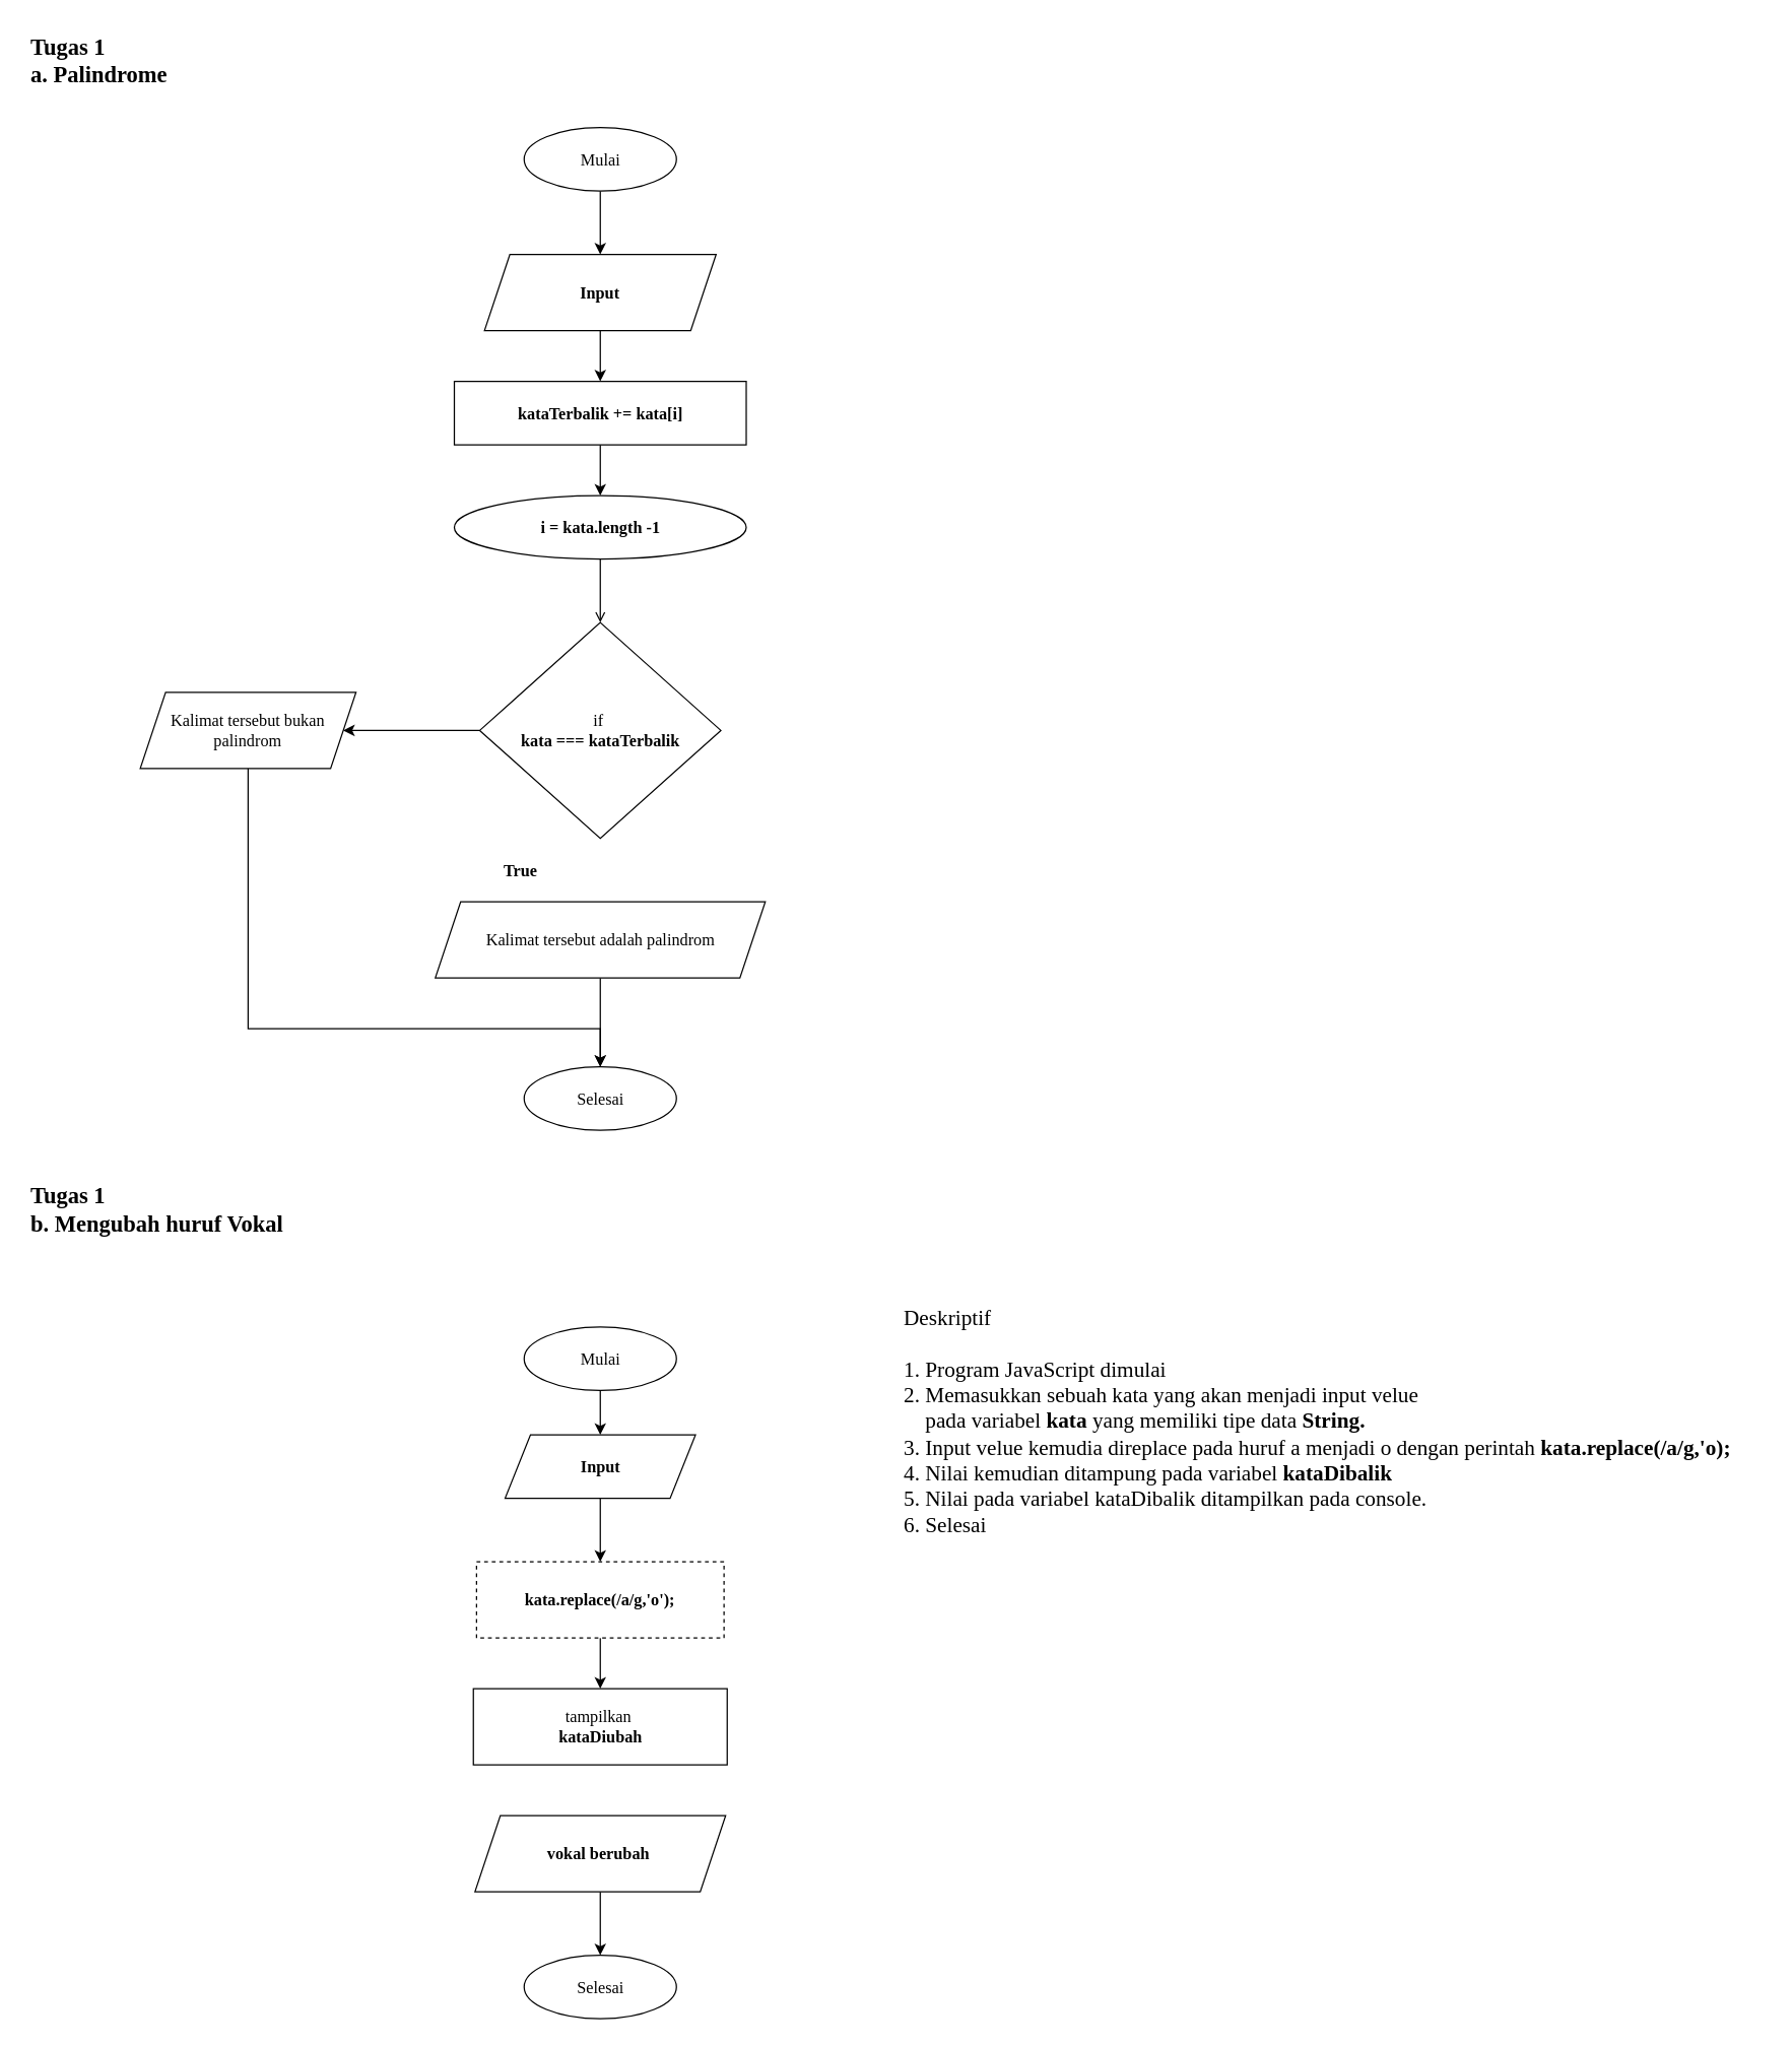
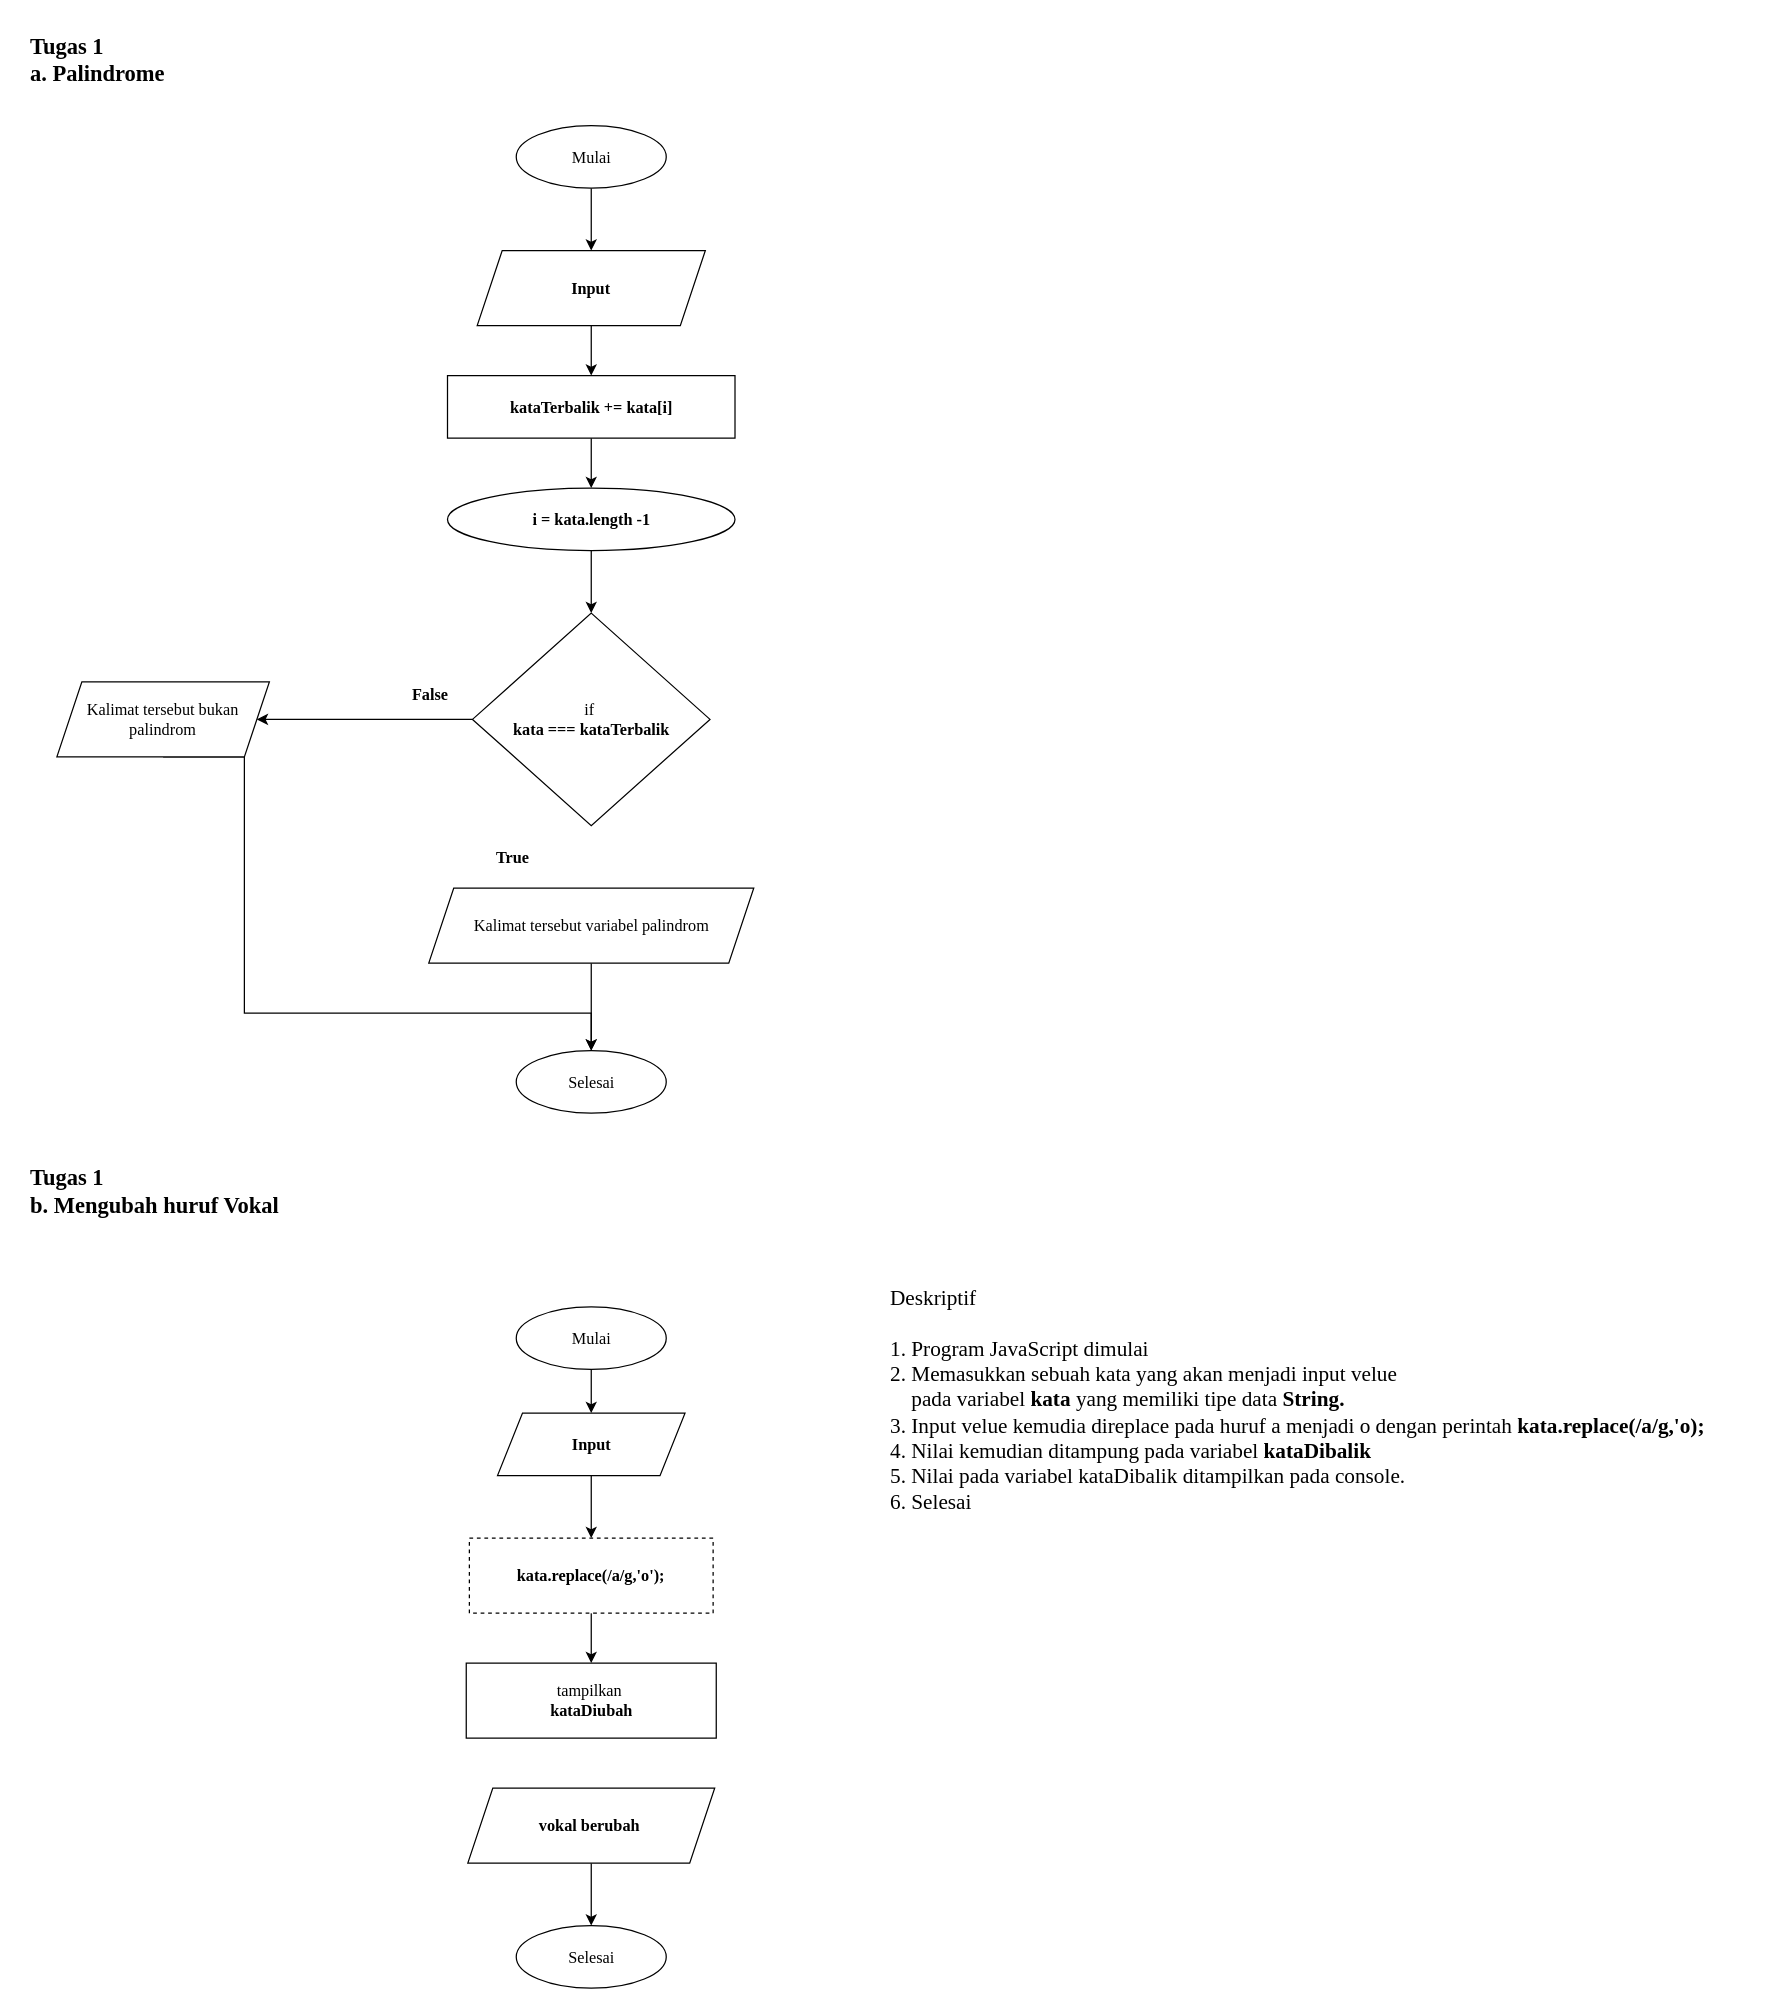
  <mxCell id="0" />
  <mxCell id="1" parent="0" />
  <mxCell id="2" value="&lt;font style=&quot;font-size: 18px;&quot;&gt;Tugas 1&lt;br&gt;a. Palindrome&lt;/font&gt;" style="text;html=1;align=left;verticalAlign=middle;resizable=0;points=[];autosize=1;strokeColor=none;fillColor=none;fontSize=13;fontFamily=Times New Roman;fontStyle=1;spacingTop=0;spacing=4;spacingBottom=-5;" parent="1" vertex="1"><mxGeometry x="20" y="20" width="140" height="50" as="geometry" /></mxCell>
  <mxCell id="3" value="&lt;font style=&quot;font-size: 18px;&quot;&gt;Tugas 1&lt;br&gt;b. Mengubah huruf Vokal&lt;br&gt;&lt;/font&gt;" style="text;html=1;align=left;verticalAlign=middle;resizable=0;points=[];autosize=1;strokeColor=none;fillColor=none;fontSize=13;fontFamily=Times New Roman;fontStyle=1;spacingTop=0;spacing=4;spacingBottom=-5;" parent="1" vertex="1"><mxGeometry x="20" y="925" width="230" height="50" as="geometry" /></mxCell>
  <mxCell id="4" style="edgeStyle=orthogonalEdgeStyle;rounded=0;orthogonalLoop=1;jettySize=auto;html=1;exitX=0.5;exitY=1;exitDx=0;exitDy=0;" edge="1" parent="1" source="5" target="9"><mxGeometry relative="1" as="geometry" /></mxCell>
  <mxCell id="5" value="Mulai" style="ellipse;whiteSpace=wrap;html=1;fontFamily=Times New Roman;fontSize=13;" parent="1" vertex="1"><mxGeometry x="412.5" y="1045" width="120" height="50" as="geometry" /></mxCell>
  <mxCell id="6" style="edgeStyle=orthogonalEdgeStyle;rounded=0;orthogonalLoop=1;jettySize=auto;html=1;exitX=0.5;exitY=1;exitDx=0;exitDy=0;entryX=0.5;entryY=0;entryDx=0;entryDy=0;" edge="1" parent="1" source="7" target="12"><mxGeometry relative="1" as="geometry" /></mxCell>
  <mxCell id="7" value="&lt;b style=&quot;border-color: var(--border-color);&quot;&gt;kata.replace(/a/g,'o');&lt;/b&gt;" style="rounded=0;whiteSpace=wrap;html=1;fontFamily=Times New Roman;fontSize=13;dashed=1;" parent="1" vertex="1"><mxGeometry x="375" y="1230" width="195" height="60" as="geometry" /></mxCell>
  <mxCell id="8" style="edgeStyle=orthogonalEdgeStyle;rounded=0;orthogonalLoop=1;jettySize=auto;html=1;exitX=0.5;exitY=1;exitDx=0;exitDy=0;entryX=0.5;entryY=0;entryDx=0;entryDy=0;" edge="1" parent="1" source="9" target="7"><mxGeometry relative="1" as="geometry" /></mxCell>
  <mxCell id="9" value="&lt;b&gt;Input&lt;/b&gt;" style="shape=parallelogram;perimeter=parallelogramPerimeter;whiteSpace=wrap;html=1;fixedSize=1;fontFamily=Times New Roman;fontSize=13;" parent="1" vertex="1"><mxGeometry x="397.5" y="1130" width="150" height="50" as="geometry" /></mxCell>
  <mxCell id="10" style="edgeStyle=orthogonalEdgeStyle;rounded=0;orthogonalLoop=1;jettySize=auto;html=1;exitX=0.5;exitY=1;exitDx=0;exitDy=0;entryX=0.5;entryY=0;entryDx=0;entryDy=0;" edge="1" parent="1" source="11" target="14"><mxGeometry relative="1" as="geometry" /></mxCell>
  <mxCell id="11" value="&lt;b&gt;vokal berubah&amp;nbsp;&lt;/b&gt;" style="shape=parallelogram;perimeter=parallelogramPerimeter;whiteSpace=wrap;html=1;fixedSize=1;fontFamily=Times New Roman;fontSize=13;" parent="1" vertex="1"><mxGeometry x="373.75" y="1430" width="197.5" height="60" as="geometry" /></mxCell>
  <mxCell id="12" value="tampilkan&amp;nbsp;&lt;br&gt;&lt;b&gt;kataDiubah&lt;/b&gt;" style="rounded=0;whiteSpace=wrap;html=1;fontFamily=Times New Roman;fontSize=13;" parent="1" vertex="1"><mxGeometry x="372.5" y="1330" width="200" height="60" as="geometry" /></mxCell>
  <mxCell id="13" value="&lt;font style=&quot;font-size: 17px;&quot;&gt;Deskriptif&lt;br&gt;&lt;br&gt;1. Program JavaScript dimulai&lt;br&gt;2. Memasukkan sebuah kata yang akan menjadi input velue&lt;br&gt;&amp;nbsp; &amp;nbsp; pada variabel &lt;b&gt;kata&amp;nbsp;&lt;/b&gt;yang memiliki tipe data &lt;b&gt;String.&lt;/b&gt;&lt;br&gt;3. Input velue kemudia direplace pada huruf a menjadi o dengan perintah&amp;nbsp;&lt;b style=&quot;text-align: center;&quot;&gt;kata.replace(/a/g,'o);&lt;/b&gt;&lt;br&gt;4. Nilai kemudian ditampung pada variabel &lt;b&gt;kataDibalik&lt;/b&gt;&lt;br&gt;5. Nilai pada variabel kataDibalik ditampilkan pada console.&lt;br&gt;6. Selesai&lt;/font&gt;" style="text;html=1;align=left;verticalAlign=middle;resizable=0;points=[];autosize=1;strokeColor=none;fillColor=none;fontSize=13;fontFamily=Times New Roman;" parent="1" vertex="1"><mxGeometry x="710" y="1020" width="680" height="200" as="geometry" /></mxCell>
  <mxCell id="14" value="Selesai" style="ellipse;whiteSpace=wrap;html=1;fontFamily=Times New Roman;fontSize=13;" parent="1" vertex="1"><mxGeometry x="412.5" y="1540" width="120" height="50" as="geometry" /></mxCell>
  <mxCell id="15" style="edgeStyle=orthogonalEdgeStyle;rounded=0;orthogonalLoop=1;jettySize=auto;html=1;exitX=0.5;exitY=1;exitDx=0;exitDy=0;entryX=0.5;entryY=0;entryDx=0;entryDy=0;" edge="1" parent="1" source="16" target="24"><mxGeometry relative="1" as="geometry" /></mxCell>
  <mxCell id="16" value="Mulai" style="ellipse;whiteSpace=wrap;html=1;fontFamily=Times New Roman;fontSize=13;" parent="1" vertex="1"><mxGeometry x="412.5" y="100" width="120" height="50" as="geometry" /></mxCell>
  <mxCell id="17" style="edgeStyle=orthogonalEdgeStyle;rounded=0;orthogonalLoop=1;jettySize=auto;html=1;exitX=0.5;exitY=1;exitDx=0;exitDy=0;entryX=0.5;entryY=0;entryDx=0;entryDy=0;" edge="1" parent="1" source="18" target="27"><mxGeometry relative="1" as="geometry"><Array as="points"><mxPoint x="195" y="810" /><mxPoint x="473" y="810" /></Array></mxGeometry></mxCell>
- <mxCell id="18" value="Kalimat tersebut bukan palindrom" style="shape=parallelogram;perimeter=parallelogramPerimeter;whiteSpace=wrap;html=1;fixedSize=1;fontFamily=Times New Roman;fontSize=13;" parent="1" vertex="1"><mxGeometry x="110" y="545" width="170" height="60" as="geometry" /></mxCell>
+ <mxCell id="18" value="Kalimat tersebut bukan palindrom" style="shape=parallelogram;perimeter=parallelogramPerimeter;whiteSpace=wrap;html=1;fixedSize=1;fontFamily=Times New Roman;fontSize=13;" parent="1" vertex="1"><mxGeometry x="45" y="545" width="170" height="60" as="geometry" /></mxCell>
  <mxCell id="19" style="edgeStyle=orthogonalEdgeStyle;rounded=0;orthogonalLoop=1;jettySize=auto;html=1;exitX=0.5;exitY=1;exitDx=0;exitDy=0;entryX=0.5;entryY=0;entryDx=0;entryDy=0;" edge="1" parent="1" source="20" target="29"><mxGeometry relative="1" as="geometry" /></mxCell>
  <mxCell id="20" value="&lt;b style=&quot;border-color: var(--border-color);&quot;&gt;kataTerbalik += kata[i]&lt;/b&gt;" style="rounded=0;whiteSpace=wrap;html=1;fontFamily=Times New Roman;fontSize=13;" parent="1" vertex="1"><mxGeometry x="357.5" y="300" width="230" height="50" as="geometry" /></mxCell>
  <mxCell id="21" style="edgeStyle=orthogonalEdgeStyle;rounded=0;orthogonalLoop=1;jettySize=auto;html=1;exitX=0;exitY=0.5;exitDx=0;exitDy=0;entryX=1;entryY=0.5;entryDx=0;entryDy=0;" edge="1" parent="1" source="22" target="18"><mxGeometry relative="1" as="geometry" /></mxCell>
  <mxCell id="22" value="if&amp;nbsp;&lt;br&gt;&lt;b&gt;kata === kataTerbalik&lt;/b&gt;" style="rhombus;whiteSpace=wrap;html=1;fontFamily=Times New Roman;fontSize=13;" parent="1" vertex="1"><mxGeometry x="377.5" y="490" width="190" height="170" as="geometry" /></mxCell>
  <mxCell id="23" style="edgeStyle=orthogonalEdgeStyle;rounded=0;orthogonalLoop=1;jettySize=auto;html=1;exitX=0.5;exitY=1;exitDx=0;exitDy=0;entryX=0.5;entryY=0;entryDx=0;entryDy=0;" edge="1" parent="1" source="24" target="20"><mxGeometry relative="1" as="geometry" /></mxCell>
  <mxCell id="24" value="&lt;b&gt;Input&lt;/b&gt;" style="shape=parallelogram;perimeter=parallelogramPerimeter;whiteSpace=wrap;html=1;fixedSize=1;fontFamily=Times New Roman;fontSize=13;" parent="1" vertex="1"><mxGeometry x="381.25" y="200" width="182.5" height="60" as="geometry" /></mxCell>
+ <mxCell id="25" value="&lt;b&gt;False&lt;/b&gt;" style="text;html=1;strokeColor=none;fillColor=none;align=center;verticalAlign=middle;whiteSpace=wrap;rounded=0;fontFamily=Times New Roman;fontSize=13;" parent="1" vertex="1"><mxGeometry x="313.75" y="540" width="60" height="30" as="geometry" /></mxCell>
  <mxCell id="26" value="&lt;b&gt;True&lt;/b&gt;" style="text;html=1;strokeColor=none;fillColor=none;align=center;verticalAlign=middle;whiteSpace=wrap;rounded=0;fontFamily=Times New Roman;fontSize=13;" parent="1" vertex="1"><mxGeometry x="380" y="670" width="60" height="30" as="geometry" /></mxCell>
  <mxCell id="27" value="Selesai" style="ellipse;whiteSpace=wrap;html=1;fontFamily=Times New Roman;fontSize=13;" parent="1" vertex="1"><mxGeometry x="412.5" y="840" width="120" height="50" as="geometry" /></mxCell>
- <mxCell id="28" style="edgeStyle=orthogonalEdgeStyle;rounded=0;orthogonalLoop=1;jettySize=auto;html=1;exitX=0.5;exitY=1;exitDx=0;exitDy=0;entryX=0.5;entryY=0;entryDx=0;entryDy=0;endArrow=open;" edge="1" parent="1" source="29" target="22"><mxGeometry relative="1" as="geometry" /></mxCell>
+ <mxCell id="28" style="edgeStyle=orthogonalEdgeStyle;rounded=0;orthogonalLoop=1;jettySize=auto;html=1;exitX=0.5;exitY=1;exitDx=0;exitDy=0;entryX=0.5;entryY=0;entryDx=0;entryDy=0;" edge="1" parent="1" source="29" target="22"><mxGeometry relative="1" as="geometry" /></mxCell>
  <mxCell id="29" value="&lt;b style=&quot;border-color: var(--border-color);&quot;&gt;i = kata.length -1&lt;/b&gt;" style="ellipse;whiteSpace=wrap;html=1;fontFamily=Times New Roman;fontSize=13;" vertex="1" parent="1"><mxGeometry x="357.5" y="390" width="230" height="50" as="geometry" /></mxCell>
  <mxCell id="30" style="edgeStyle=orthogonalEdgeStyle;rounded=0;orthogonalLoop=1;jettySize=auto;html=1;exitX=0.5;exitY=1;exitDx=0;exitDy=0;" edge="1" parent="1" source="31" target="27"><mxGeometry relative="1" as="geometry" /></mxCell>
- <mxCell id="31" value="Kalimat tersebut adalah palindrom" style="shape=parallelogram;perimeter=parallelogramPerimeter;whiteSpace=wrap;html=1;fixedSize=1;fontFamily=Times New Roman;fontSize=13;" vertex="1" parent="1"><mxGeometry x="342.5" y="710" width="260" height="60" as="geometry" /></mxCell>
+ <mxCell id="31" value="Kalimat tersebut variabel palindrom" style="shape=parallelogram;perimeter=parallelogramPerimeter;whiteSpace=wrap;html=1;fixedSize=1;fontFamily=Times New Roman;fontSize=13;" vertex="1" parent="1"><mxGeometry x="342.5" y="710" width="260" height="60" as="geometry" /></mxCell>
